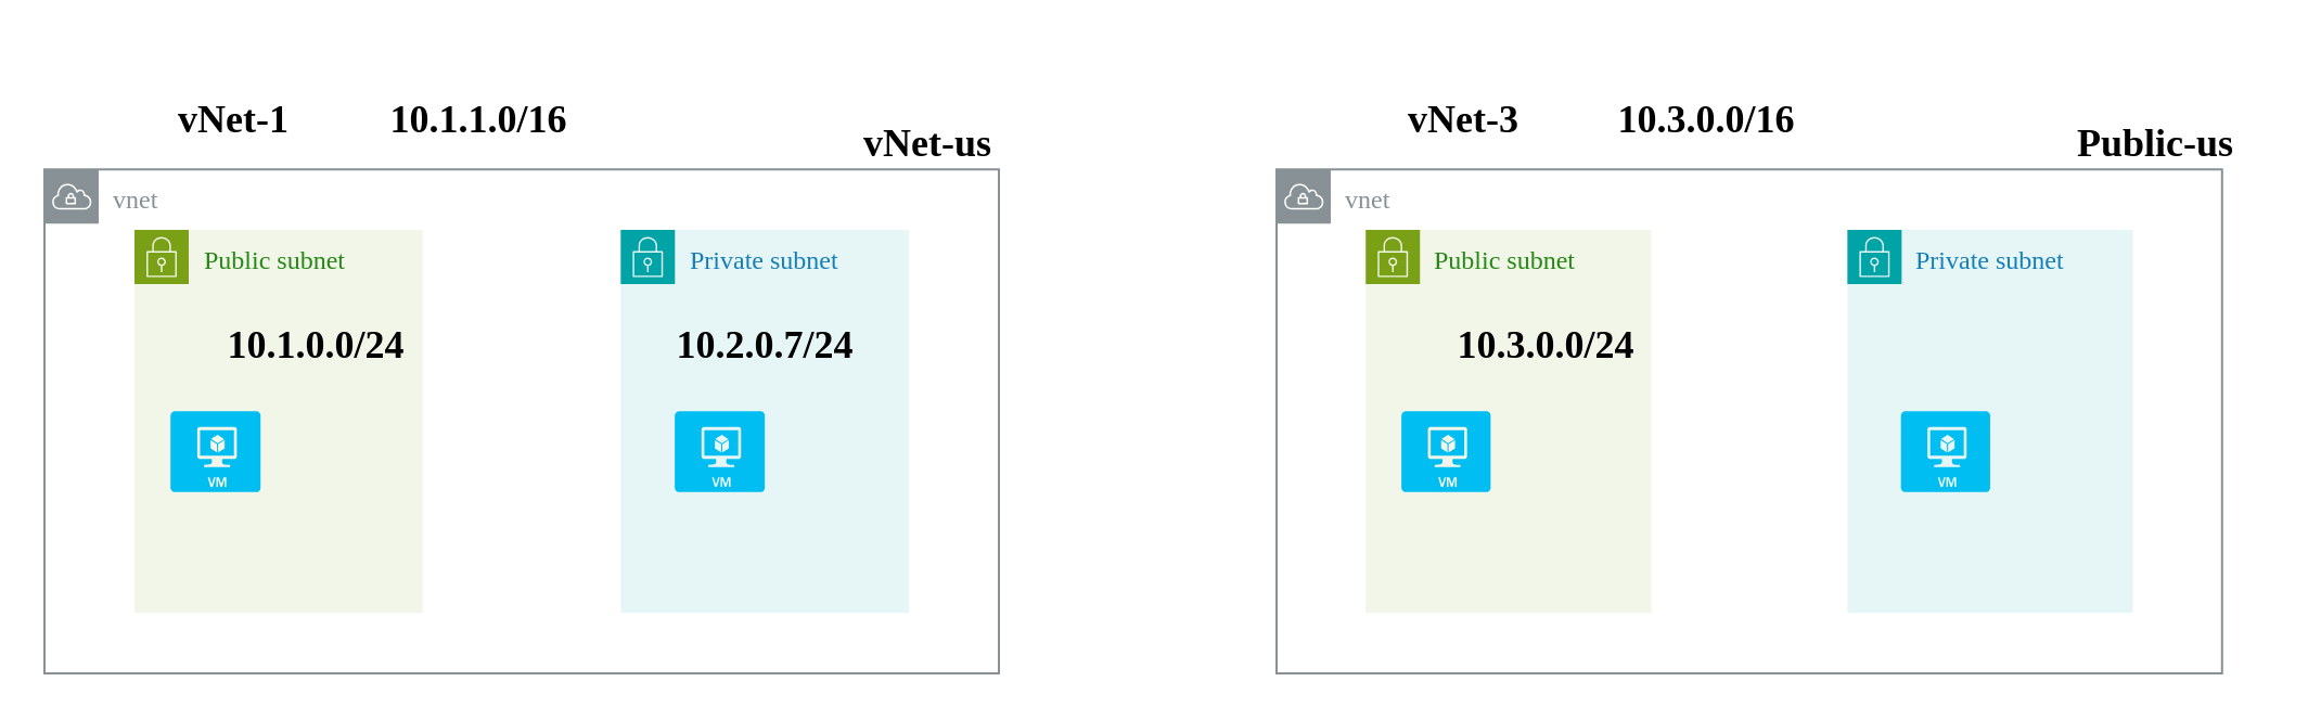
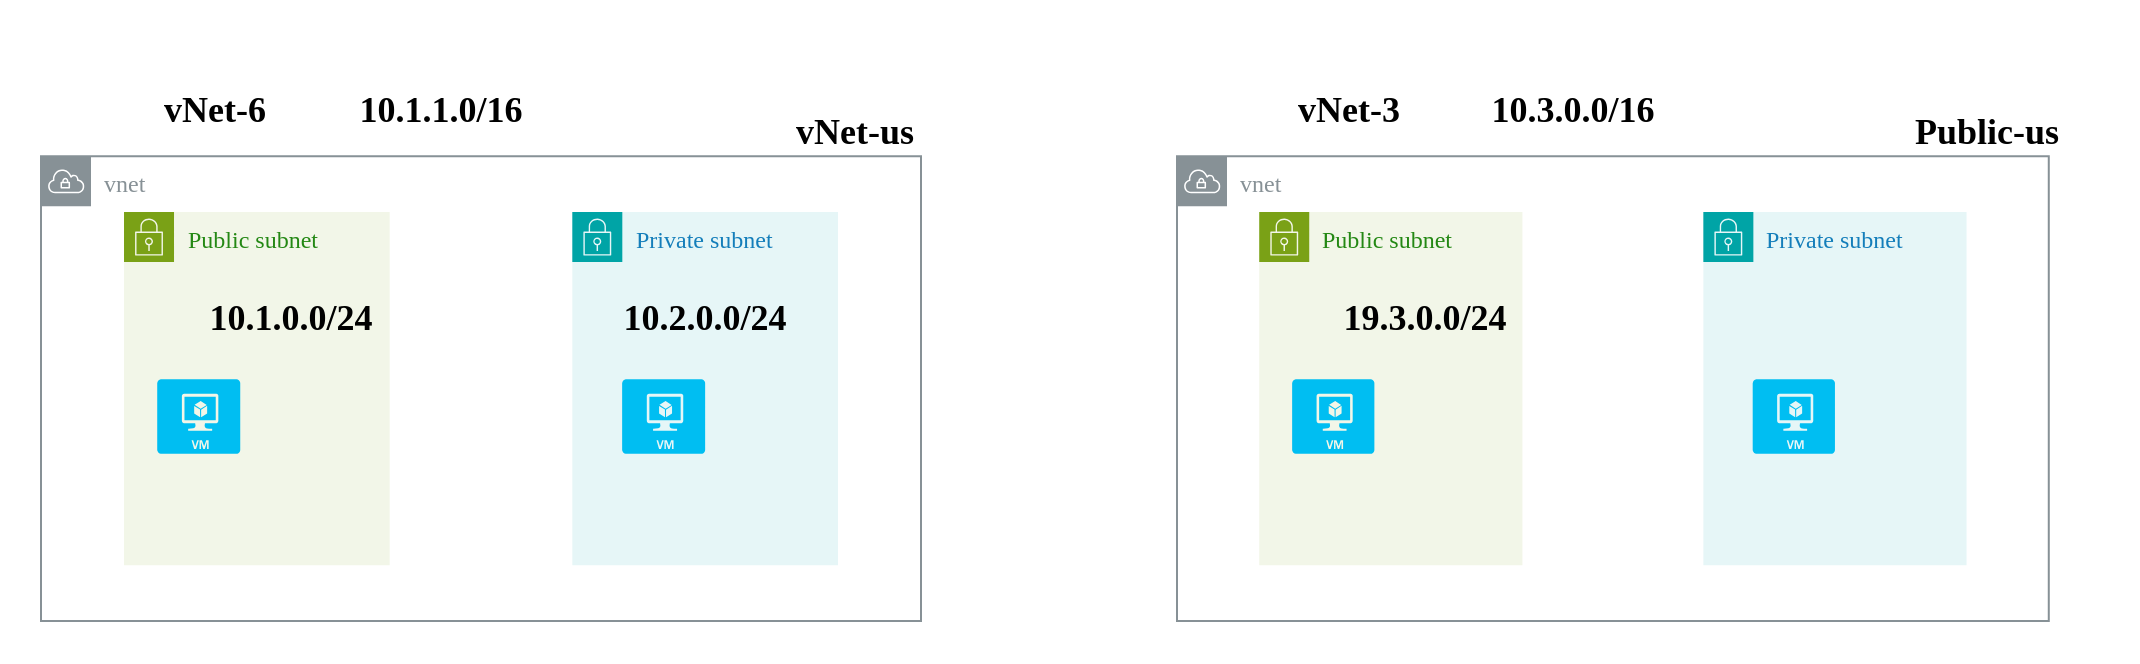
  <mxCell id="0" />
  <mxCell id="1" parent="0" />
  <mxCell id="2" value="" style="group" parent="1" vertex="1" connectable="0"><mxGeometry x="20" y="20" width="440" height="290" as="geometry" /></mxCell>
  <mxCell id="3" value="vnet" style="sketch=0;outlineConnect=0;gradientColor=none;html=1;whiteSpace=wrap;fontSize=12;fontStyle=0;shape=mxgraph.aws4.group;grIcon=mxgraph.aws4.group_vpc;strokeColor=#879196;fillColor=none;verticalAlign=top;align=left;spacingLeft=30;fontColor=#879196;dashed=0;hachureGap=4;jiggle=2;curveFitting=1;fontFamily=Architects Daughter;fontSource=https%3A%2F%2Ffonts.googleapis.com%2Fcss%3Ffamily%3DArchitects%2BDaughter;" parent="2" vertex="1"><mxGeometry y="57.628" width="440" height="232.372" as="geometry" /></mxCell>
  <mxCell id="4" value="&lt;h2&gt;&lt;b&gt;&lt;font face=&quot;Verdana&quot;&gt;10.1.1.0/16&lt;/font&gt;&lt;/b&gt;&lt;/h2&gt;" style="text;html=1;align=center;verticalAlign=middle;resizable=0;points=[];autosize=1;strokeColor=none;fillColor=none;fontFamily=Architects Daughter;fontSource=https%3A%2F%2Ffonts.googleapis.com%2Fcss%3Ffamily%3DArchitects%2BDaughter;" parent="2" vertex="1"><mxGeometry x="124.528" width="150" height="70" as="geometry" /></mxCell>
- <mxCell id="5" value="&lt;h2&gt;&lt;b&gt;&lt;font face=&quot;Verdana&quot;&gt;vNet-1&lt;/font&gt;&lt;/b&gt;&lt;/h2&gt;" style="text;html=1;align=center;verticalAlign=middle;resizable=0;points=[];autosize=1;strokeColor=none;fillColor=none;fontFamily=Architects Daughter;fontSource=https%3A%2F%2Ffonts.googleapis.com%2Fcss%3Ffamily%3DArchitects%2BDaughter;" parent="2" vertex="1"><mxGeometry x="41.509" width="90" height="70" as="geometry" /></mxCell>
+ <mxCell id="5" value="&lt;h2&gt;&lt;b&gt;&lt;font face=&quot;Verdana&quot;&gt;vNet-6&lt;/font&gt;&lt;/b&gt;&lt;/h2&gt;" style="text;html=1;align=center;verticalAlign=middle;resizable=0;points=[];autosize=1;strokeColor=none;fillColor=none;fontFamily=Architects Daughter;fontSource=https%3A%2F%2Ffonts.googleapis.com%2Fcss%3Ffamily%3DArchitects%2BDaughter;" parent="2" vertex="1"><mxGeometry x="41.509" width="90" height="70" as="geometry" /></mxCell>
  <mxCell id="6" value="Public subnet" style="points=[[0,0],[0.25,0],[0.5,0],[0.75,0],[1,0],[1,0.25],[1,0.5],[1,0.75],[1,1],[0.75,1],[0.5,1],[0.25,1],[0,1],[0,0.75],[0,0.5],[0,0.25]];outlineConnect=0;gradientColor=none;html=1;whiteSpace=wrap;fontSize=12;fontStyle=0;container=1;pointerEvents=0;collapsible=0;recursiveResize=0;shape=mxgraph.aws4.group;grIcon=mxgraph.aws4.group_security_group;grStroke=0;strokeColor=#7AA116;fillColor=#F2F6E8;verticalAlign=top;align=left;spacingLeft=30;fontColor=#248814;dashed=0;hachureGap=4;fontFamily=Architects Daughter;fontSource=https%3A%2F%2Ffonts.googleapis.com%2Fcss%3Ffamily%3DArchitects%2BDaughter;" parent="2" vertex="1"><mxGeometry x="41.509" y="85.513" width="132.83" height="176.603" as="geometry" /></mxCell>
  <mxCell id="7" value="" style="verticalLabelPosition=bottom;html=1;verticalAlign=top;align=center;strokeColor=none;fillColor=#00BEF2;shape=mxgraph.azure.virtual_machine;hachureGap=4;fontFamily=Architects Daughter;fontSource=https%3A%2F%2Ffonts.googleapis.com%2Fcss%3Ffamily%3DArchitects%2BDaughter;" parent="6" vertex="1"><mxGeometry x="16.604" y="83.654" width="41.509" height="37.179" as="geometry" /></mxCell>
  <mxCell id="8" value="&lt;h2&gt;&lt;b&gt;&lt;font face=&quot;Verdana&quot;&gt;10.1.0.0/24&lt;/font&gt;&lt;/b&gt;&lt;/h2&gt;" style="text;html=1;align=center;verticalAlign=middle;resizable=0;points=[];autosize=1;strokeColor=none;fillColor=none;fontFamily=Architects Daughter;fontSource=https%3A%2F%2Ffonts.googleapis.com%2Fcss%3Ffamily%3DArchitects%2BDaughter;" parent="6" vertex="1"><mxGeometry x="8.302" y="18.59" width="150" height="70" as="geometry" /></mxCell>
  <mxCell id="9" value="Private subnet" style="points=[[0,0],[0.25,0],[0.5,0],[0.75,0],[1,0],[1,0.25],[1,0.5],[1,0.75],[1,1],[0.75,1],[0.5,1],[0.25,1],[0,1],[0,0.75],[0,0.5],[0,0.25]];outlineConnect=0;gradientColor=none;html=1;whiteSpace=wrap;fontSize=12;fontStyle=0;container=1;pointerEvents=0;collapsible=0;recursiveResize=0;shape=mxgraph.aws4.group;grIcon=mxgraph.aws4.group_security_group;grStroke=0;strokeColor=#00A4A6;fillColor=#E6F6F7;verticalAlign=top;align=left;spacingLeft=30;fontColor=#147EBA;dashed=0;hachureGap=4;fontFamily=Architects Daughter;fontSource=https%3A%2F%2Ffonts.googleapis.com%2Fcss%3Ffamily%3DArchitects%2BDaughter;" parent="2" vertex="1"><mxGeometry x="265.66" y="85.513" width="132.83" height="176.603" as="geometry" /></mxCell>
  <mxCell id="10" value="" style="verticalLabelPosition=bottom;html=1;verticalAlign=top;align=center;strokeColor=none;fillColor=#00BEF2;shape=mxgraph.azure.virtual_machine;hachureGap=4;fontFamily=Architects Daughter;fontSource=https%3A%2F%2Ffonts.googleapis.com%2Fcss%3Ffamily%3DArchitects%2BDaughter;" parent="2" vertex="1"><mxGeometry x="290.566" y="169.167" width="41.509" height="37.179" as="geometry" /></mxCell>
  <mxCell id="11" value="&lt;h2&gt;&lt;font face=&quot;Verdana&quot;&gt;vNet-us&lt;/font&gt;&lt;/h2&gt;" style="text;html=1;align=center;verticalAlign=middle;resizable=0;points=[];autosize=1;strokeColor=none;fillColor=none;fontFamily=Architects Daughter;fontSource=https%3A%2F%2Ffonts.googleapis.com%2Fcss%3Ffamily%3DArchitects%2BDaughter;" parent="2" vertex="1"><mxGeometry x="356.981" y="11.154" width="100" height="70" as="geometry" /></mxCell>
- <mxCell id="12" value="&lt;h2&gt;&lt;b&gt;&lt;font face=&quot;Verdana&quot;&gt;10.2.0.7/24&lt;/font&gt;&lt;/b&gt;&lt;/h2&gt;" style="text;html=1;align=center;verticalAlign=middle;resizable=0;points=[];autosize=1;strokeColor=none;fillColor=none;fontFamily=Architects Daughter;fontSource=https%3A%2F%2Ffonts.googleapis.com%2Fcss%3Ffamily%3DArchitects%2BDaughter;" parent="2" vertex="1"><mxGeometry x="257.358" y="104.103" width="150" height="70" as="geometry" /></mxCell>
+ <mxCell id="12" value="&lt;h2&gt;&lt;b&gt;&lt;font face=&quot;Verdana&quot;&gt;10.2.0.0/24&lt;/font&gt;&lt;/b&gt;&lt;/h2&gt;" style="text;html=1;align=center;verticalAlign=middle;resizable=0;points=[];autosize=1;strokeColor=none;fillColor=none;fontFamily=Architects Daughter;fontSource=https%3A%2F%2Ffonts.googleapis.com%2Fcss%3Ffamily%3DArchitects%2BDaughter;" parent="2" vertex="1"><mxGeometry x="257.358" y="104.103" width="150" height="70" as="geometry" /></mxCell>
  <mxCell id="13" value="" style="group" parent="1" vertex="1" connectable="0"><mxGeometry x="588" y="20" width="440" height="290" as="geometry" /></mxCell>
  <mxCell id="14" value="vnet" style="sketch=0;outlineConnect=0;gradientColor=none;html=1;whiteSpace=wrap;fontSize=12;fontStyle=0;shape=mxgraph.aws4.group;grIcon=mxgraph.aws4.group_vpc;strokeColor=#879196;fillColor=none;verticalAlign=top;align=left;spacingLeft=30;fontColor=#879196;dashed=0;hachureGap=4;jiggle=2;curveFitting=1;fontFamily=Architects Daughter;fontSource=https%3A%2F%2Ffonts.googleapis.com%2Fcss%3Ffamily%3DArchitects%2BDaughter;" parent="13" vertex="1"><mxGeometry y="57.628" width="435.888" height="232.372" as="geometry" /></mxCell>
  <mxCell id="15" value="&lt;h2&gt;&lt;b&gt;&lt;font face=&quot;Verdana&quot;&gt;10.3.0.0/16&lt;/font&gt;&lt;/b&gt;&lt;/h2&gt;" style="text;html=1;align=center;verticalAlign=middle;resizable=0;points=[];autosize=1;strokeColor=none;fillColor=none;fontFamily=Architects Daughter;fontSource=https%3A%2F%2Ffonts.googleapis.com%2Fcss%3Ffamily%3DArchitects%2BDaughter;" parent="13" vertex="1"><mxGeometry x="123.364" width="150" height="70" as="geometry" /></mxCell>
  <mxCell id="16" value="&lt;h2&gt;&lt;b&gt;&lt;font face=&quot;Verdana&quot;&gt;vNet-3&lt;/font&gt;&lt;/b&gt;&lt;/h2&gt;" style="text;html=1;align=center;verticalAlign=middle;resizable=0;points=[];autosize=1;strokeColor=none;fillColor=none;fontFamily=Architects Daughter;fontSource=https%3A%2F%2Ffonts.googleapis.com%2Fcss%3Ffamily%3DArchitects%2BDaughter;" parent="13" vertex="1"><mxGeometry x="41.121" width="90" height="70" as="geometry" /></mxCell>
  <mxCell id="17" value="Public subnet" style="points=[[0,0],[0.25,0],[0.5,0],[0.75,0],[1,0],[1,0.25],[1,0.5],[1,0.75],[1,1],[0.75,1],[0.5,1],[0.25,1],[0,1],[0,0.75],[0,0.5],[0,0.25]];outlineConnect=0;gradientColor=none;html=1;whiteSpace=wrap;fontSize=12;fontStyle=0;container=1;pointerEvents=0;collapsible=0;recursiveResize=0;shape=mxgraph.aws4.group;grIcon=mxgraph.aws4.group_security_group;grStroke=0;strokeColor=#7AA116;fillColor=#F2F6E8;verticalAlign=top;align=left;spacingLeft=30;fontColor=#248814;dashed=0;hachureGap=4;fontFamily=Architects Daughter;fontSource=https%3A%2F%2Ffonts.googleapis.com%2Fcss%3Ffamily%3DArchitects%2BDaughter;" parent="13" vertex="1"><mxGeometry x="41.121" y="85.513" width="131.589" height="176.603" as="geometry" /></mxCell>
  <mxCell id="18" value="" style="verticalLabelPosition=bottom;html=1;verticalAlign=top;align=center;strokeColor=none;fillColor=#00BEF2;shape=mxgraph.azure.virtual_machine;hachureGap=4;fontFamily=Architects Daughter;fontSource=https%3A%2F%2Ffonts.googleapis.com%2Fcss%3Ffamily%3DArchitects%2BDaughter;" parent="17" vertex="1"><mxGeometry x="16.449" y="83.654" width="41.121" height="37.179" as="geometry" /></mxCell>
- <mxCell id="19" value="&lt;h2&gt;&lt;b&gt;&lt;font face=&quot;Verdana&quot;&gt;10.3.0.0/24&lt;/font&gt;&lt;/b&gt;&lt;/h2&gt;" style="text;html=1;align=center;verticalAlign=middle;resizable=0;points=[];autosize=1;strokeColor=none;fillColor=none;fontFamily=Architects Daughter;fontSource=https%3A%2F%2Ffonts.googleapis.com%2Fcss%3Ffamily%3DArchitects%2BDaughter;" parent="17" vertex="1"><mxGeometry x="8.224" y="18.59" width="150" height="70" as="geometry" /></mxCell>
+ <mxCell id="19" value="&lt;h2&gt;&lt;b&gt;&lt;font face=&quot;Verdana&quot;&gt;19.3.0.0/24&lt;/font&gt;&lt;/b&gt;&lt;/h2&gt;" style="text;html=1;align=center;verticalAlign=middle;resizable=0;points=[];autosize=1;strokeColor=none;fillColor=none;fontFamily=Architects Daughter;fontSource=https%3A%2F%2Ffonts.googleapis.com%2Fcss%3Ffamily%3DArchitects%2BDaughter;" parent="17" vertex="1"><mxGeometry x="8.224" y="18.59" width="150" height="70" as="geometry" /></mxCell>
  <mxCell id="20" value="Private subnet" style="points=[[0,0],[0.25,0],[0.5,0],[0.75,0],[1,0],[1,0.25],[1,0.5],[1,0.75],[1,1],[0.75,1],[0.5,1],[0.25,1],[0,1],[0,0.75],[0,0.5],[0,0.25]];outlineConnect=0;gradientColor=none;html=1;whiteSpace=wrap;fontSize=12;fontStyle=0;container=1;pointerEvents=0;collapsible=0;recursiveResize=0;shape=mxgraph.aws4.group;grIcon=mxgraph.aws4.group_security_group;grStroke=0;strokeColor=#00A4A6;fillColor=#E6F6F7;verticalAlign=top;align=left;spacingLeft=30;fontColor=#147EBA;dashed=0;hachureGap=4;fontFamily=Architects Daughter;fontSource=https%3A%2F%2Ffonts.googleapis.com%2Fcss%3Ffamily%3DArchitects%2BDaughter;" parent="13" vertex="1"><mxGeometry x="263.178" y="85.513" width="131.589" height="176.603" as="geometry" /></mxCell>
  <mxCell id="21" value="" style="verticalLabelPosition=bottom;html=1;verticalAlign=top;align=center;strokeColor=none;fillColor=#00BEF2;shape=mxgraph.azure.virtual_machine;hachureGap=4;fontFamily=Architects Daughter;fontSource=https%3A%2F%2Ffonts.googleapis.com%2Fcss%3Ffamily%3DArchitects%2BDaughter;" parent="13" vertex="1"><mxGeometry x="287.85" y="169.167" width="41.121" height="37.179" as="geometry" /></mxCell>
  <mxCell id="22" value="&lt;h2&gt;&lt;font face=&quot;Verdana&quot;&gt;Public-us&lt;/font&gt;&lt;/h2&gt;" style="text;html=1;align=center;verticalAlign=middle;resizable=0;points=[];autosize=1;strokeColor=none;fillColor=none;fontFamily=Architects Daughter;fontSource=https%3A%2F%2Ffonts.googleapis.com%2Fcss%3Ffamily%3DArchitects%2BDaughter;" parent="13" vertex="1"><mxGeometry x="349.533" y="11.154" width="110" height="70" as="geometry" /></mxCell>
